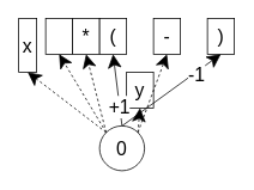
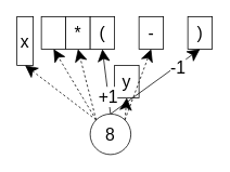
  <mxCell id="0" />
  <mxCell id="1" parent="0" />
  <mxCell id="2" value="&lt;font style=&quot;font-size: 21px;&quot;&gt;x&lt;/font&gt;" style="whiteSpace=wrap;html=1;" vertex="1" parent="1"><mxGeometry x="20" y="20" width="20" height="60" as="geometry" /></mxCell>
  <mxCell id="3" value="&lt;span style=&quot;font-size: 21px;&quot;&gt;&amp;nbsp;&lt;/span&gt;" style="whiteSpace=wrap;html=1;" vertex="1" parent="1"><mxGeometry x="50" y="20" width="30" height="40" as="geometry" /></mxCell>
  <mxCell id="4" value="&lt;span style=&quot;font-size: 21px;&quot;&gt;*&lt;/span&gt;" style="whiteSpace=wrap;html=1;" vertex="1" parent="1"><mxGeometry x="80" y="20" width="30" height="40" as="geometry" /></mxCell>
  <mxCell id="5" value="&lt;span style=&quot;font-size: 21px;&quot;&gt;(&lt;/span&gt;" style="whiteSpace=wrap;html=1;" vertex="1" parent="1"><mxGeometry x="110" y="20" width="30" height="40" as="geometry" /></mxCell>
  <mxCell id="6" value="&lt;span style=&quot;font-size: 21px;&quot;&gt;y&lt;/span&gt;" style="whiteSpace=wrap;html=1;" vertex="1" parent="1"><mxGeometry x="140" y="80" width="30" height="40" as="geometry" /></mxCell>
  <mxCell id="7" value="&lt;span style=&quot;font-size: 21px;&quot;&gt;-&lt;/span&gt;" style="whiteSpace=wrap;html=1;" vertex="1" parent="1"><mxGeometry x="170" y="20" width="30" height="40" as="geometry" /></mxCell>
  <mxCell id="8" value="&lt;span style=&quot;font-size: 21px;&quot;&gt;)&lt;/span&gt;" style="whiteSpace=wrap;html=1;" vertex="1" parent="1"><mxGeometry x="230" y="20" width="30" height="40" as="geometry" /></mxCell>
  <mxCell id="9" style="edgeStyle=none;html=1;exitX=0;exitY=0;exitDx=0;exitDy=0;entryX=0.5;entryY=1;entryDx=0;entryDy=0;fontSize=21;endSize=13;dashed=1;" edge="1" parent="1" source="18" target="2"><mxGeometry relative="1" as="geometry" /></mxCell>
  <mxCell id="10" style="edgeStyle=none;html=1;exitX=0;exitY=0;exitDx=0;exitDy=0;entryX=0.5;entryY=1;entryDx=0;entryDy=0;dashed=1;fontSize=21;endSize=13;" edge="1" parent="1" source="18" target="3"><mxGeometry relative="1" as="geometry" /></mxCell>
  <mxCell id="11" style="edgeStyle=none;html=1;exitX=0;exitY=0;exitDx=0;exitDy=0;entryX=0.5;entryY=1;entryDx=0;entryDy=0;dashed=1;fontSize=21;endSize=13;" edge="1" parent="1" source="18" target="4"><mxGeometry relative="1" as="geometry" /></mxCell>
  <mxCell id="12" style="edgeStyle=none;html=1;exitX=0.5;exitY=0;exitDx=0;exitDy=0;entryX=0.5;entryY=1;entryDx=0;entryDy=0;fontSize=21;endSize=13;" edge="1" parent="1" source="18" target="5"><mxGeometry relative="1" as="geometry" /></mxCell>
  <mxCell id="13" value="+1" style="edgeLabel;html=1;align=center;verticalAlign=middle;resizable=0;points=[];fontSize=21;" vertex="1" connectable="0" parent="12"><mxGeometry x="-0.446" y="1" relative="1" as="geometry"><mxPoint as="offset" /></mxGeometry></mxCell>
  <mxCell id="14" style="edgeStyle=none;html=1;exitX=1;exitY=0;exitDx=0;exitDy=0;entryX=0.5;entryY=1;entryDx=0;entryDy=0;fontSize=21;endSize=13;dashed=1;" edge="1" parent="1" source="18" target="6"><mxGeometry relative="1" as="geometry" /></mxCell>
  <mxCell id="15" style="edgeStyle=none;html=1;exitX=1;exitY=0;exitDx=0;exitDy=0;entryX=0.5;entryY=1;entryDx=0;entryDy=0;dashed=1;fontSize=21;endSize=13;" edge="1" parent="1" source="18" target="7"><mxGeometry relative="1" as="geometry" /></mxCell>
  <mxCell id="16" style="edgeStyle=none;html=1;exitX=0.5;exitY=0;exitDx=0;exitDy=0;entryX=0.5;entryY=1;entryDx=0;entryDy=0;fontSize=21;endSize=13;" edge="1" parent="1" source="18" target="8"><mxGeometry relative="1" as="geometry" /></mxCell>
  <mxCell id="17" value="-1" style="edgeLabel;html=1;align=center;verticalAlign=middle;resizable=0;points=[];fontSize=21;" vertex="1" connectable="0" parent="16"><mxGeometry x="0.468" y="-2" relative="1" as="geometry"><mxPoint as="offset" /></mxGeometry></mxCell>
- <mxCell id="18" value="0" style="ellipse;whiteSpace=wrap;html=1;fontSize=21;" vertex="1" parent="1"><mxGeometry x="110" y="140" width="50" height="50" as="geometry" /></mxCell>
+ <mxCell id="18" value="8" style="ellipse;whiteSpace=wrap;html=1;fontSize=21;" vertex="1" parent="1"><mxGeometry x="110" y="140" width="50" height="50" as="geometry" /></mxCell>
